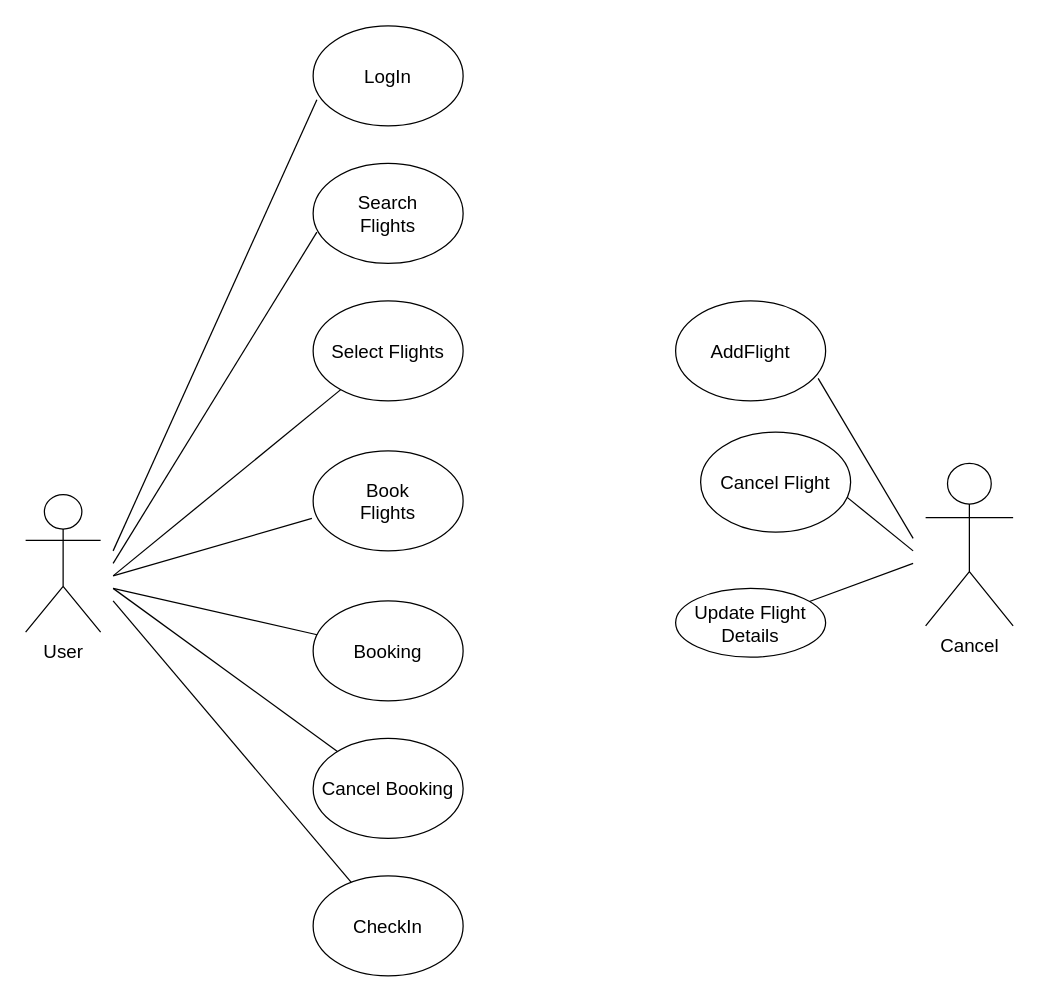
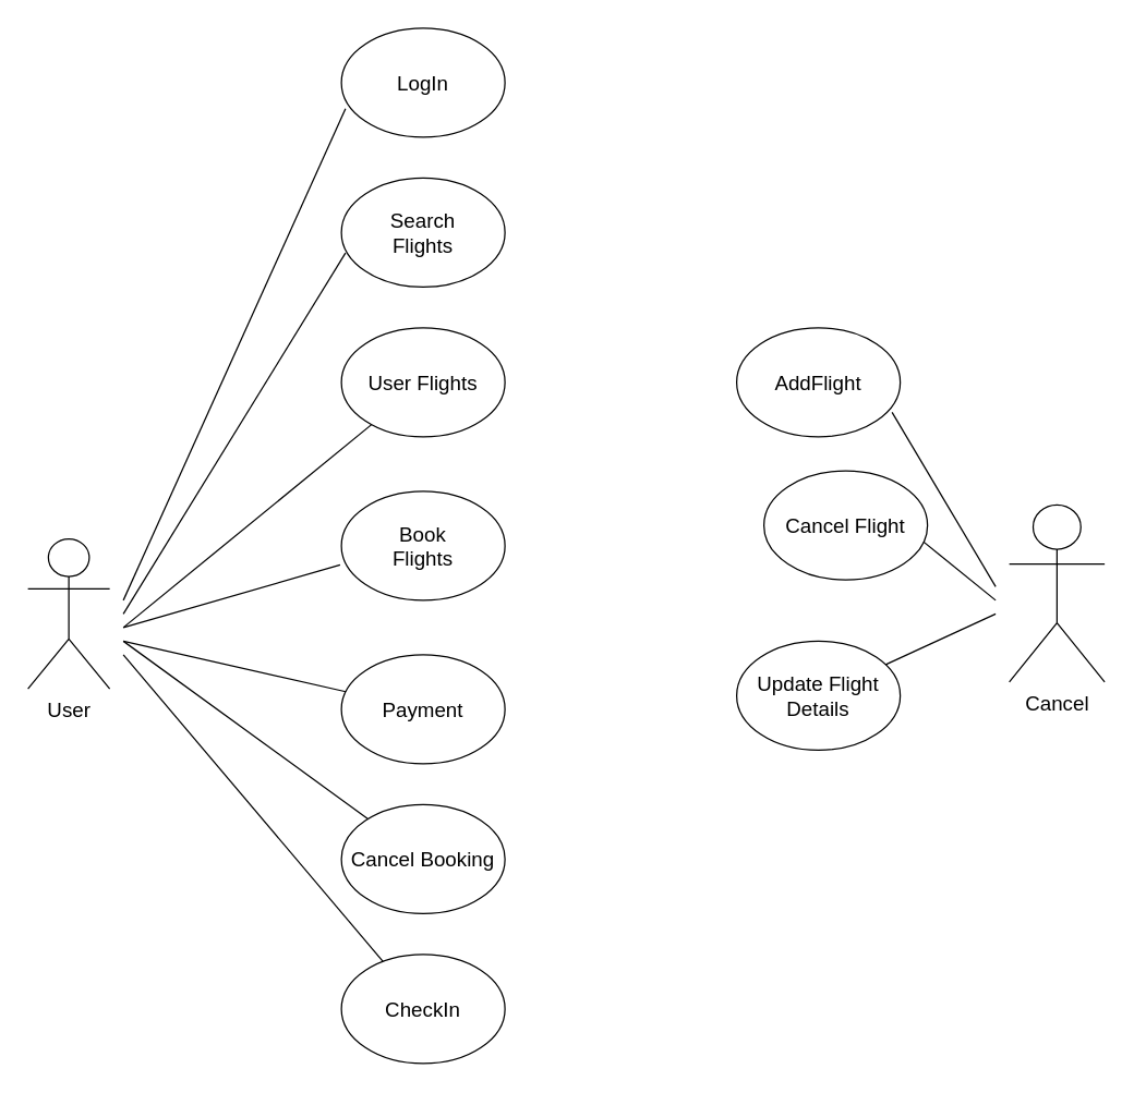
  <mxCell id="0" />
  <mxCell id="1" parent="0" />
  <mxCell id="2" value="" style="ellipse;whiteSpace=wrap;html=1;" vertex="1" parent="1"><mxGeometry x="250" y="130" width="120" height="80" as="geometry" /></mxCell>
  <mxCell id="3" value="" style="ellipse;whiteSpace=wrap;html=1;" vertex="1" parent="1"><mxGeometry x="250" y="360" width="120" height="80" as="geometry" /></mxCell>
  <mxCell id="4" value="" style="ellipse;whiteSpace=wrap;html=1;" vertex="1" parent="1"><mxGeometry x="250" y="480" width="120" height="80" as="geometry" /></mxCell>
  <mxCell id="5" value="" style="ellipse;whiteSpace=wrap;html=1;" vertex="1" parent="1"><mxGeometry x="250" y="700" width="120" height="80" as="geometry" /></mxCell>
  <mxCell id="6" value="&lt;font style=&quot;font-size: 15px;&quot;&gt;Search Flights&lt;/font&gt;" style="text;html=1;align=center;verticalAlign=middle;whiteSpace=wrap;rounded=0;" vertex="1" parent="1"><mxGeometry x="280" y="155" width="60" height="30" as="geometry" /></mxCell>
  <mxCell id="7" value="&lt;div&gt;&lt;font style=&quot;font-size: 15px;&quot;&gt;Book&lt;/font&gt;&lt;/div&gt;&lt;div&gt;&lt;font style=&quot;font-size: 15px;&quot;&gt;Flights&lt;/font&gt;&lt;/div&gt;" style="text;html=1;align=center;verticalAlign=middle;whiteSpace=wrap;rounded=0;" vertex="1" parent="1"><mxGeometry x="280" y="385" width="60" height="30" as="geometry" /></mxCell>
- <mxCell id="8" value="&lt;font style=&quot;font-size: 15px;&quot;&gt;Booking&lt;/font&gt;" style="text;html=1;align=center;verticalAlign=middle;whiteSpace=wrap;rounded=0;" vertex="1" parent="1"><mxGeometry x="280" y="505" width="60" height="30" as="geometry" /></mxCell>
+ <mxCell id="8" value="&lt;font style=&quot;font-size: 15px;&quot;&gt;Payment&lt;/font&gt;" style="text;html=1;align=center;verticalAlign=middle;whiteSpace=wrap;rounded=0;" vertex="1" parent="1"><mxGeometry x="280" y="505" width="60" height="30" as="geometry" /></mxCell>
  <mxCell id="9" value="&lt;font style=&quot;font-size: 15px;&quot;&gt;CheckIn&lt;/font&gt;" style="text;html=1;align=center;verticalAlign=middle;whiteSpace=wrap;rounded=0;" vertex="1" parent="1"><mxGeometry x="280" y="725" width="60" height="30" as="geometry" /></mxCell>
- <mxCell id="10" value="&lt;font style=&quot;font-size: 15px;&quot;&gt;Select Flights&lt;/font&gt;" style="ellipse;whiteSpace=wrap;html=1;" vertex="1" parent="1"><mxGeometry x="250" y="240" width="120" height="80" as="geometry" /></mxCell>
+ <mxCell id="10" value="&lt;font style=&quot;font-size: 15px;&quot;&gt;User Flights&lt;/font&gt;" style="ellipse;whiteSpace=wrap;html=1;" vertex="1" parent="1"><mxGeometry x="250" y="240" width="120" height="80" as="geometry" /></mxCell>
  <mxCell id="11" value="&lt;font style=&quot;font-size: 15px;&quot;&gt;Cancel Booking&lt;/font&gt;" style="ellipse;whiteSpace=wrap;html=1;" vertex="1" parent="1"><mxGeometry x="250" y="590" width="120" height="80" as="geometry" /></mxCell>
  <mxCell id="12" value="&lt;font style=&quot;font-size: 15px;&quot;&gt;User&lt;/font&gt;" style="shape=umlActor;verticalLabelPosition=bottom;verticalAlign=top;html=1;outlineConnect=0;" vertex="1" parent="1"><mxGeometry x="20" y="395" width="60" height="110" as="geometry" /></mxCell>
  <mxCell id="13" value="&lt;font style=&quot;font-size: 15px;&quot;&gt;LogIn&lt;/font&gt;" style="ellipse;whiteSpace=wrap;html=1;" vertex="1" parent="1"><mxGeometry x="250" y="20" width="120" height="80" as="geometry" /></mxCell>
  <mxCell id="14" style="edgeStyle=orthogonalEdgeStyle;rounded=0;orthogonalLoop=1;jettySize=auto;html=1;exitX=0.5;exitY=1;exitDx=0;exitDy=0;" edge="1" parent="1" source="8" target="8"><mxGeometry relative="1" as="geometry" /></mxCell>
  <mxCell id="15" value="" style="endArrow=none;html=1;rounded=0;entryX=0.025;entryY=0.738;entryDx=0;entryDy=0;entryPerimeter=0;" edge="1" parent="1" target="13"><mxGeometry relative="1" as="geometry"><mxPoint x="90" y="440" as="sourcePoint" /><mxPoint x="480" y="380" as="targetPoint" /></mxGeometry></mxCell>
  <mxCell id="16" value="" style="endArrow=none;html=1;rounded=0;entryX=0.025;entryY=0.688;entryDx=0;entryDy=0;entryPerimeter=0;" edge="1" parent="1" target="2"><mxGeometry relative="1" as="geometry"><mxPoint x="90" y="450" as="sourcePoint" /><mxPoint x="480" y="380" as="targetPoint" /></mxGeometry></mxCell>
  <mxCell id="17" value="" style="endArrow=none;html=1;rounded=0;" edge="1" parent="1" target="10"><mxGeometry relative="1" as="geometry"><mxPoint x="90" y="460" as="sourcePoint" /><mxPoint x="480" y="380" as="targetPoint" /></mxGeometry></mxCell>
  <mxCell id="18" value="" style="endArrow=none;html=1;rounded=0;entryX=-0.008;entryY=0.675;entryDx=0;entryDy=0;entryPerimeter=0;" edge="1" parent="1" target="3"><mxGeometry relative="1" as="geometry"><mxPoint x="90" y="460" as="sourcePoint" /><mxPoint x="480" y="380" as="targetPoint" /></mxGeometry></mxCell>
  <mxCell id="19" value="" style="endArrow=none;html=1;rounded=0;" edge="1" parent="1" target="4"><mxGeometry relative="1" as="geometry"><mxPoint x="90" y="470" as="sourcePoint" /><mxPoint x="480" y="520" as="targetPoint" /></mxGeometry></mxCell>
  <mxCell id="20" value="" style="endArrow=none;html=1;rounded=0;" edge="1" parent="1" target="11"><mxGeometry relative="1" as="geometry"><mxPoint x="90" y="470" as="sourcePoint" /><mxPoint x="480" y="520" as="targetPoint" /></mxGeometry></mxCell>
  <mxCell id="21" value="" style="endArrow=none;html=1;rounded=0;" edge="1" parent="1" target="5"><mxGeometry relative="1" as="geometry"><mxPoint x="90" y="480" as="sourcePoint" /><mxPoint x="480" y="520" as="targetPoint" /></mxGeometry></mxCell>
  <mxCell id="22" value="&lt;font style=&quot;font-size: 15px;&quot;&gt;Cancel&lt;/font&gt;" style="shape=umlActor;verticalLabelPosition=bottom;verticalAlign=top;html=1;outlineConnect=0;" vertex="1" parent="1"><mxGeometry x="740" y="370" width="70" height="130" as="geometry" /></mxCell>
  <mxCell id="23" value="&lt;font style=&quot;font-size: 15px;&quot;&gt;AddFlight&lt;/font&gt;" style="ellipse;whiteSpace=wrap;html=1;" vertex="1" parent="1"><mxGeometry x="540" y="240" width="120" height="80" as="geometry" /></mxCell>
  <mxCell id="24" value="&lt;font style=&quot;font-size: 15px;&quot;&gt;Cancel Flight&lt;/font&gt;" style="ellipse;whiteSpace=wrap;html=1;" vertex="1" parent="1"><mxGeometry x="560" y="345" width="120" height="80" as="geometry" /></mxCell>
- <mxCell id="25" value="&lt;div&gt;&lt;font style=&quot;font-size: 15px;&quot;&gt;Update Flight&lt;/font&gt;&lt;/div&gt;&lt;div&gt;&lt;font style=&quot;font-size: 15px;&quot;&gt;Details&lt;/font&gt;&lt;/div&gt;" style="ellipse;whiteSpace=wrap;html=1;" vertex="1" parent="1"><mxGeometry x="540" y="470" width="120" height="55" as="geometry" /></mxCell>
+ <mxCell id="25" value="&lt;div&gt;&lt;font style=&quot;font-size: 15px;&quot;&gt;Update Flight&lt;/font&gt;&lt;/div&gt;&lt;div&gt;&lt;font style=&quot;font-size: 15px;&quot;&gt;Details&lt;/font&gt;&lt;/div&gt;" style="ellipse;whiteSpace=wrap;html=1;" vertex="1" parent="1"><mxGeometry x="540" y="470" width="120" height="80" as="geometry" /></mxCell>
  <mxCell id="26" value="" style="endArrow=none;html=1;rounded=0;exitX=0.95;exitY=0.775;exitDx=0;exitDy=0;exitPerimeter=0;" edge="1" parent="1" source="23"><mxGeometry relative="1" as="geometry"><mxPoint x="450" y="490" as="sourcePoint" /><mxPoint x="730" y="430" as="targetPoint" /></mxGeometry></mxCell>
  <mxCell id="27" value="" style="endArrow=none;html=1;rounded=0;exitX=0.975;exitY=0.65;exitDx=0;exitDy=0;exitPerimeter=0;" edge="1" parent="1" source="24"><mxGeometry relative="1" as="geometry"><mxPoint x="450" y="490" as="sourcePoint" /><mxPoint x="730" y="440" as="targetPoint" /></mxGeometry></mxCell>
  <mxCell id="28" value="" style="endArrow=none;html=1;rounded=0;" edge="1" parent="1" source="25"><mxGeometry relative="1" as="geometry"><mxPoint x="450" y="490" as="sourcePoint" /><mxPoint x="730" y="450" as="targetPoint" /></mxGeometry></mxCell>
